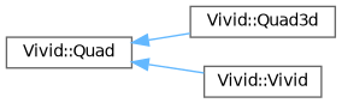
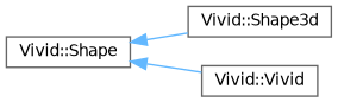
  digraph {
    rankdir=LR
    node [color=grey40 fillcolor=white fontname=Helvetica fontsize=10 shape=box style=filled]
    edge [color=steelblue1 dir=back fontname=Helvetica fontsize=10 labelfontname=Helvetica labelfontsize=10 style=solid]
-   n1 [height=0.2 label="Vivid::Quad" width=0.4]
-   n2 [height=0.2 label="Vivid::Quad3d" width=0.4]
+   n1 [height=0.2 label="Vivid::Shape" width=0.4]
+   n2 [height=0.2 label="Vivid::Shape3d" width=0.4]
    n3 [height=0.2 label="Vivid::Vivid" width=0.4]
    n1 -> n2
    n1 -> n3
  }
